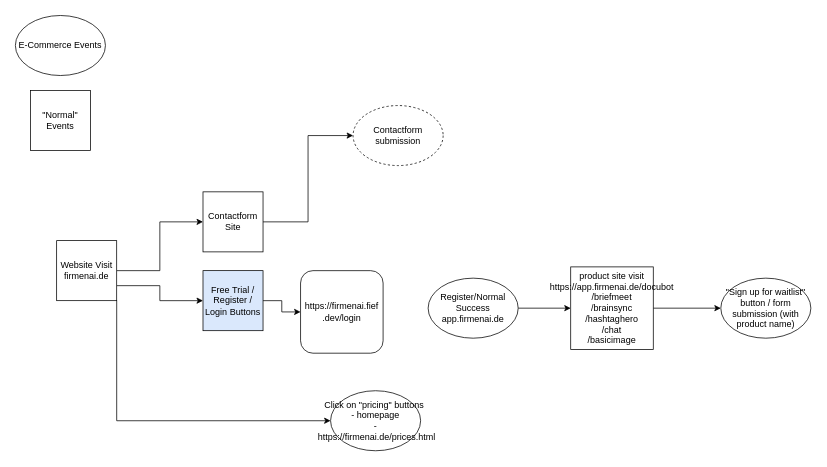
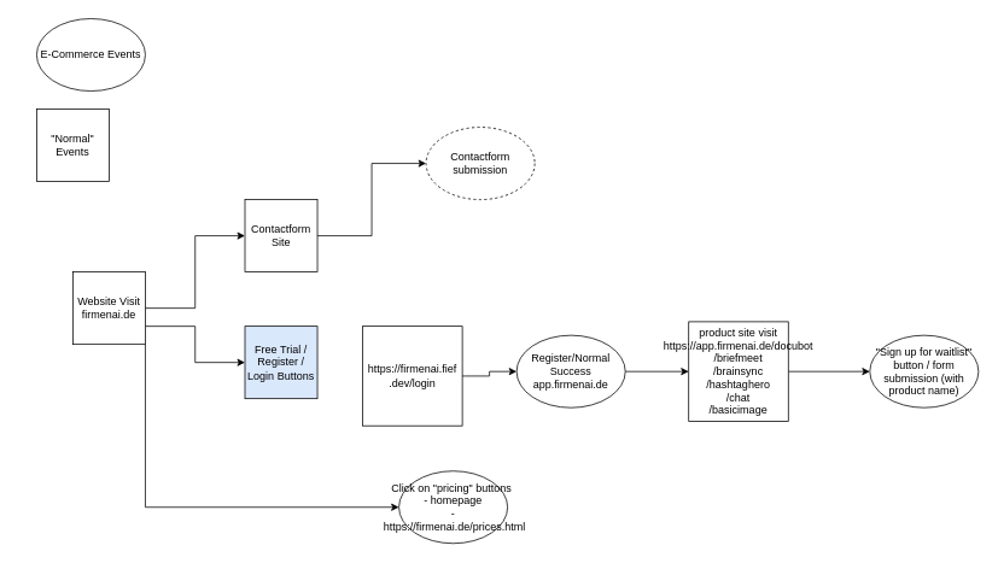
  <mxCell id="0" />
  <mxCell id="1" parent="0" />
  <mxCell id="2" value="&quot;Normal&quot; Events" style="whiteSpace=wrap;html=1;aspect=fixed;" vertex="1" parent="1"><mxGeometry x="40" y="120" width="80" height="80" as="geometry" /></mxCell>
- <mxCell id="3" value="E-Commerce Events" style="ellipse;whiteSpace=wrap;html=1;" vertex="1" parent="1"><mxGeometry x="20" y="20" width="120" height="80" as="geometry" /></mxCell>
+ <mxCell id="3" value="E-Commerce Events" style="ellipse;whiteSpace=wrap;html=1;" vertex="1" parent="1"><mxGeometry x="40" y="20" width="120" height="80" as="geometry" /></mxCell>
  <mxCell id="4" style="edgeStyle=orthogonalEdgeStyle;rounded=0;orthogonalLoop=1;jettySize=auto;html=1;exitX=1;exitY=0.5;exitDx=0;exitDy=0;entryX=0;entryY=0.5;entryDx=0;entryDy=0;" edge="1" parent="1" source="7" target="9"><mxGeometry relative="1" as="geometry" /></mxCell>
  <mxCell id="5" style="edgeStyle=orthogonalEdgeStyle;rounded=0;orthogonalLoop=1;jettySize=auto;html=1;exitX=1;exitY=0.75;exitDx=0;exitDy=0;entryX=0;entryY=0.5;entryDx=0;entryDy=0;" edge="1" parent="1" source="7" target="12"><mxGeometry relative="1" as="geometry" /></mxCell>
  <mxCell id="6" style="edgeStyle=orthogonalEdgeStyle;rounded=0;orthogonalLoop=1;jettySize=auto;html=1;exitX=1;exitY=1;exitDx=0;exitDy=0;entryX=0;entryY=0.5;entryDx=0;entryDy=0;" edge="1" parent="1" source="7" target="20"><mxGeometry relative="1" as="geometry"><mxPoint x="290" y="560" as="targetPoint" /></mxGeometry></mxCell>
- <mxCell id="7" value="Website Visit&lt;br&gt;firmenai.de" style="whiteSpace=wrap;html=1;aspect=fixed;" vertex="1" parent="1"><mxGeometry x="75" y="320" width="80" height="80" as="geometry" /></mxCell>
+ <mxCell id="7" value="Website Visit&lt;br&gt;firmenai.de" style="whiteSpace=wrap;html=1;aspect=fixed;" vertex="1" parent="1"><mxGeometry x="80" y="300" width="80" height="80" as="geometry" /></mxCell>
  <mxCell id="8" style="edgeStyle=orthogonalEdgeStyle;rounded=0;orthogonalLoop=1;jettySize=auto;html=1;exitX=1;exitY=0.5;exitDx=0;exitDy=0;entryX=0;entryY=0.5;entryDx=0;entryDy=0;" edge="1" parent="1" source="9" target="10"><mxGeometry relative="1" as="geometry" /></mxCell>
- <mxCell id="9" value="Contactform Site" style="whiteSpace=wrap;html=1;aspect=fixed;" vertex="1" parent="1"><mxGeometry x="270" y="255" width="80" height="80" as="geometry" /></mxCell>
+ <mxCell id="9" value="Contactform Site" style="whiteSpace=wrap;html=1;aspect=fixed;" vertex="1" parent="1"><mxGeometry x="270" y="220" width="80" height="80" as="geometry" /></mxCell>
  <mxCell id="10" value="Contactform submission" style="ellipse;whiteSpace=wrap;html=1;dashed=1;" vertex="1" parent="1"><mxGeometry x="470" y="140" width="120" height="80" as="geometry" /></mxCell>
- <mxCell id="11" style="edgeStyle=orthogonalEdgeStyle;rounded=0;orthogonalLoop=1;jettySize=auto;html=1;exitX=1;exitY=0.5;exitDx=0;exitDy=0;entryX=0;entryY=0.5;entryDx=0;entryDy=0;" edge="1" parent="1" source="12" target="14"><mxGeometry relative="1" as="geometry" /></mxCell>
  <mxCell id="12" value="Free Trial / Register / Login Buttons" style="whiteSpace=wrap;html=1;aspect=fixed;fillColor=#dae8fc;" vertex="1" parent="1"><mxGeometry x="270" y="360" width="80" height="80" as="geometry" /></mxCell>
- <mxCell id="14" value="https://firmenai.fief&lt;br&gt;.dev/login" style="whiteSpace=wrap;html=1;aspect=fixed;rounded=1;" vertex="1" parent="1"><mxGeometry x="400" y="360" width="110" height="110" as="geometry" /></mxCell>
+ <mxCell id="13" style="edgeStyle=orthogonalEdgeStyle;rounded=0;orthogonalLoop=1;jettySize=auto;html=1;exitX=1;exitY=0.5;exitDx=0;exitDy=0;" edge="1" parent="1" source="14" target="16"><mxGeometry relative="1" as="geometry" /></mxCell>
+ <mxCell id="14" value="https://firmenai.fief&lt;br&gt;.dev/login" style="whiteSpace=wrap;html=1;aspect=fixed;" vertex="1" parent="1"><mxGeometry x="400" y="360" width="110" height="110" as="geometry" /></mxCell>
  <mxCell id="15" style="edgeStyle=orthogonalEdgeStyle;rounded=0;orthogonalLoop=1;jettySize=auto;html=1;exitX=1;exitY=0.5;exitDx=0;exitDy=0;entryX=0;entryY=0.5;entryDx=0;entryDy=0;" edge="1" parent="1" source="16" target="18"><mxGeometry relative="1" as="geometry" /></mxCell>
  <mxCell id="16" value="Register/Normal Success&lt;br&gt;app.firmenai.de" style="ellipse;whiteSpace=wrap;html=1;" vertex="1" parent="1"><mxGeometry x="570" y="370" width="120" height="80" as="geometry" /></mxCell>
  <mxCell id="17" style="edgeStyle=orthogonalEdgeStyle;rounded=0;orthogonalLoop=1;jettySize=auto;html=1;exitX=1;exitY=0.5;exitDx=0;exitDy=0;entryX=0;entryY=0.5;entryDx=0;entryDy=0;" edge="1" parent="1" source="18" target="19"><mxGeometry relative="1" as="geometry" /></mxCell>
  <mxCell id="18" value="product site visit&lt;br&gt;https://app.firmenai.de/docubot&lt;br&gt;/briefmeet&lt;br&gt;/brainsync&lt;br&gt;/hashtaghero&lt;br&gt;/chat&lt;br&gt;/basicimage" style="whiteSpace=wrap;html=1;aspect=fixed;" vertex="1" parent="1"><mxGeometry x="760" y="355" width="110" height="110" as="geometry" /></mxCell>
  <mxCell id="19" value="&quot;Sign up for waitlist&quot;&lt;br&gt;button / form submission (with product name)" style="ellipse;whiteSpace=wrap;html=1;" vertex="1" parent="1"><mxGeometry x="960" y="370" width="120" height="80" as="geometry" /></mxCell>
  <mxCell id="20" value="Click on &quot;pricing&quot; buttons&amp;nbsp;&lt;br style=&quot;border-color: var(--border-color);&quot;&gt;- homepage&lt;br style=&quot;border-color: var(--border-color);&quot;&gt;-&amp;nbsp;https://firmenai.de/prices.html" style="ellipse;whiteSpace=wrap;html=1;" vertex="1" parent="1"><mxGeometry x="440" y="520" width="120" height="80" as="geometry" /></mxCell>
